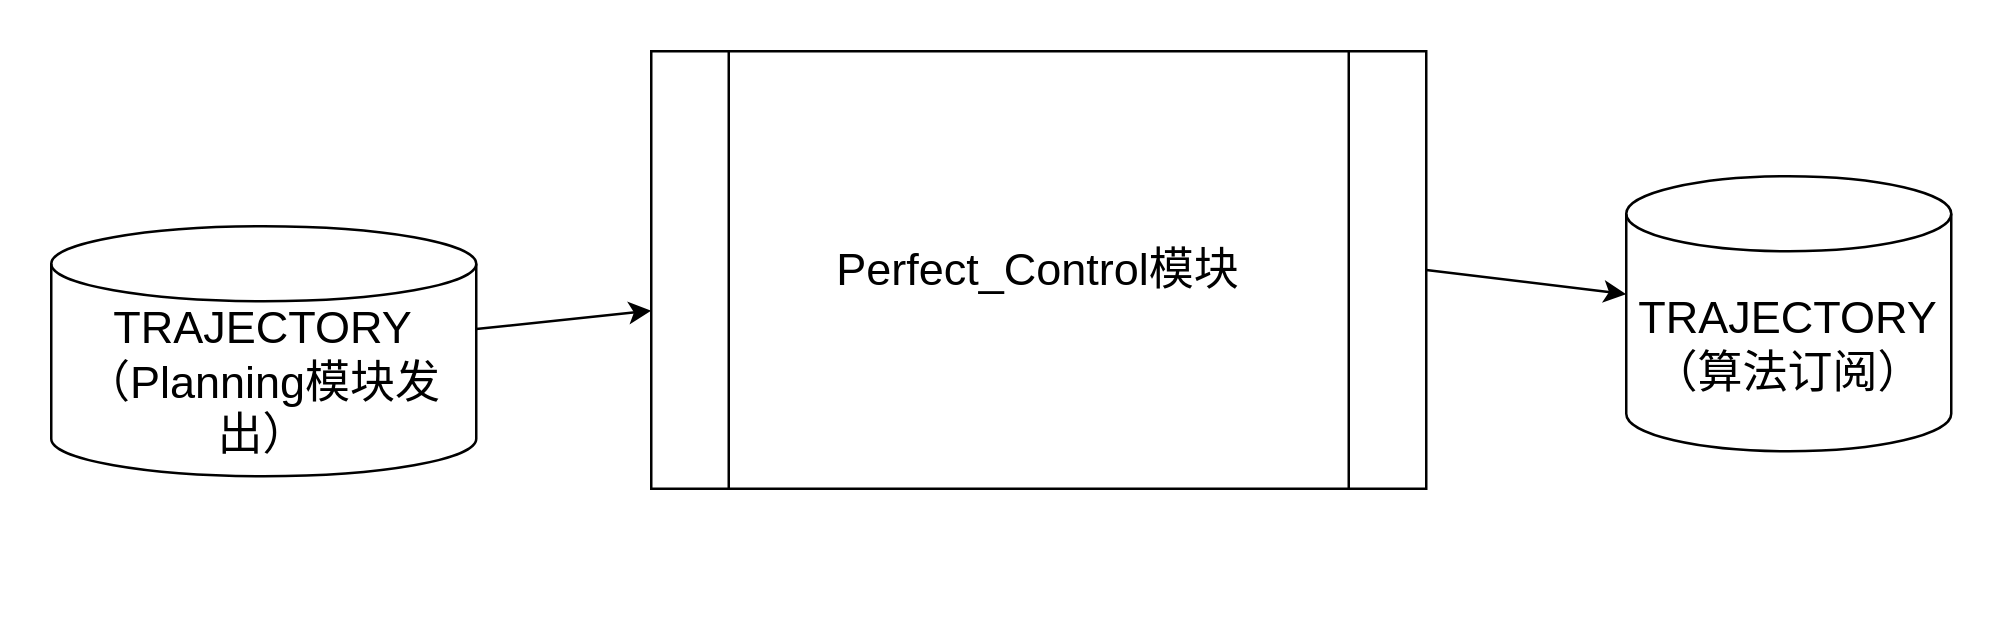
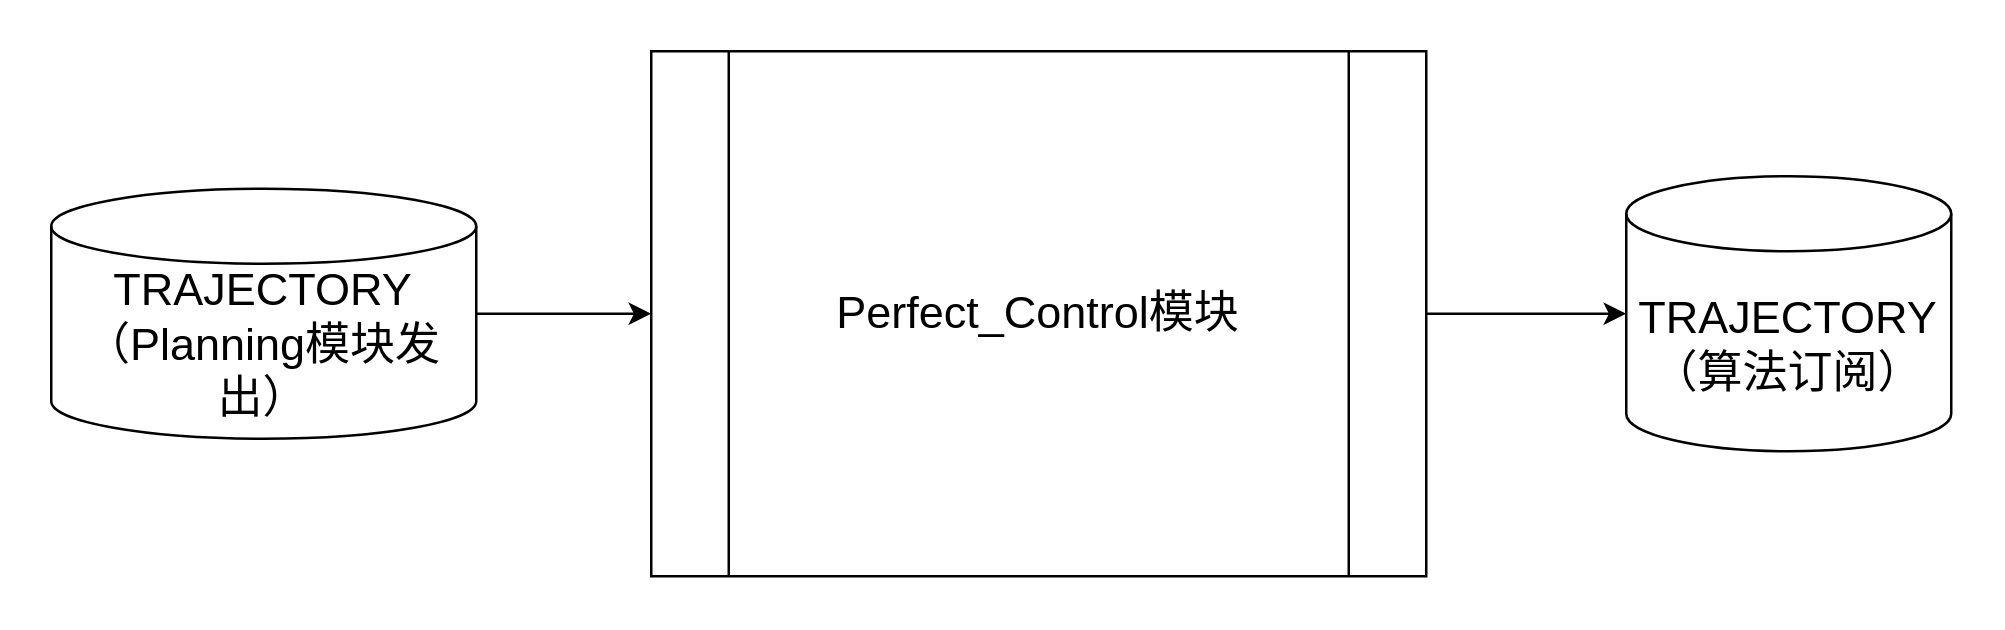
  <mxCell id="0" />
  <mxCell id="1" parent="0" />
- <mxCell id="2" value="&lt;font style=&quot;font-size: 18px;&quot;&gt;Perfect_Control模块&lt;/font&gt;" style="shape=process;whiteSpace=wrap;html=1;backgroundOutline=1;" parent="1" vertex="1"><mxGeometry x="260" y="20" width="310" height="175" as="geometry" /></mxCell>
+ <mxCell id="2" value="&lt;font style=&quot;font-size: 18px;&quot;&gt;Perfect_Control模块&lt;/font&gt;" style="shape=process;whiteSpace=wrap;html=1;backgroundOutline=1;" parent="1" vertex="1"><mxGeometry x="260" y="20" width="310" height="210" as="geometry" /></mxCell>
  <mxCell id="3" value="" style="edgeStyle=none;html=1;fontSize=18;" parent="1" source="4" target="2" edge="1"><mxGeometry relative="1" as="geometry" /></mxCell>
- <mxCell id="4" value="TRAJECTORY&lt;br&gt;（Planning模块发出）" style="shape=cylinder3;whiteSpace=wrap;html=1;boundedLbl=1;backgroundOutline=1;size=15;fontSize=18;" parent="1" vertex="1"><mxGeometry x="20" y="90" width="170" height="100" as="geometry" /></mxCell>
+ <mxCell id="4" value="TRAJECTORY&lt;br&gt;（Planning模块发出）" style="shape=cylinder3;whiteSpace=wrap;html=1;boundedLbl=1;backgroundOutline=1;size=15;fontSize=18;" parent="1" vertex="1"><mxGeometry x="20" y="75" width="170" height="100" as="geometry" /></mxCell>
  <mxCell id="5" value="" style="edgeStyle=none;html=1;fontSize=18;exitX=1;exitY=0.5;exitDx=0;exitDy=0;" parent="1" source="2" target="6" edge="1"><mxGeometry relative="1" as="geometry"><mxPoint x="590" y="60" as="targetPoint" /><mxPoint x="580" y="110" as="sourcePoint" /></mxGeometry></mxCell>
  <mxCell id="6" value="TRAJECTORY&lt;br&gt;（算法订阅）" style="shape=cylinder3;whiteSpace=wrap;html=1;boundedLbl=1;backgroundOutline=1;size=15;fontSize=18;" parent="1" vertex="1"><mxGeometry x="650" y="70" width="130" height="110" as="geometry" /></mxCell>
